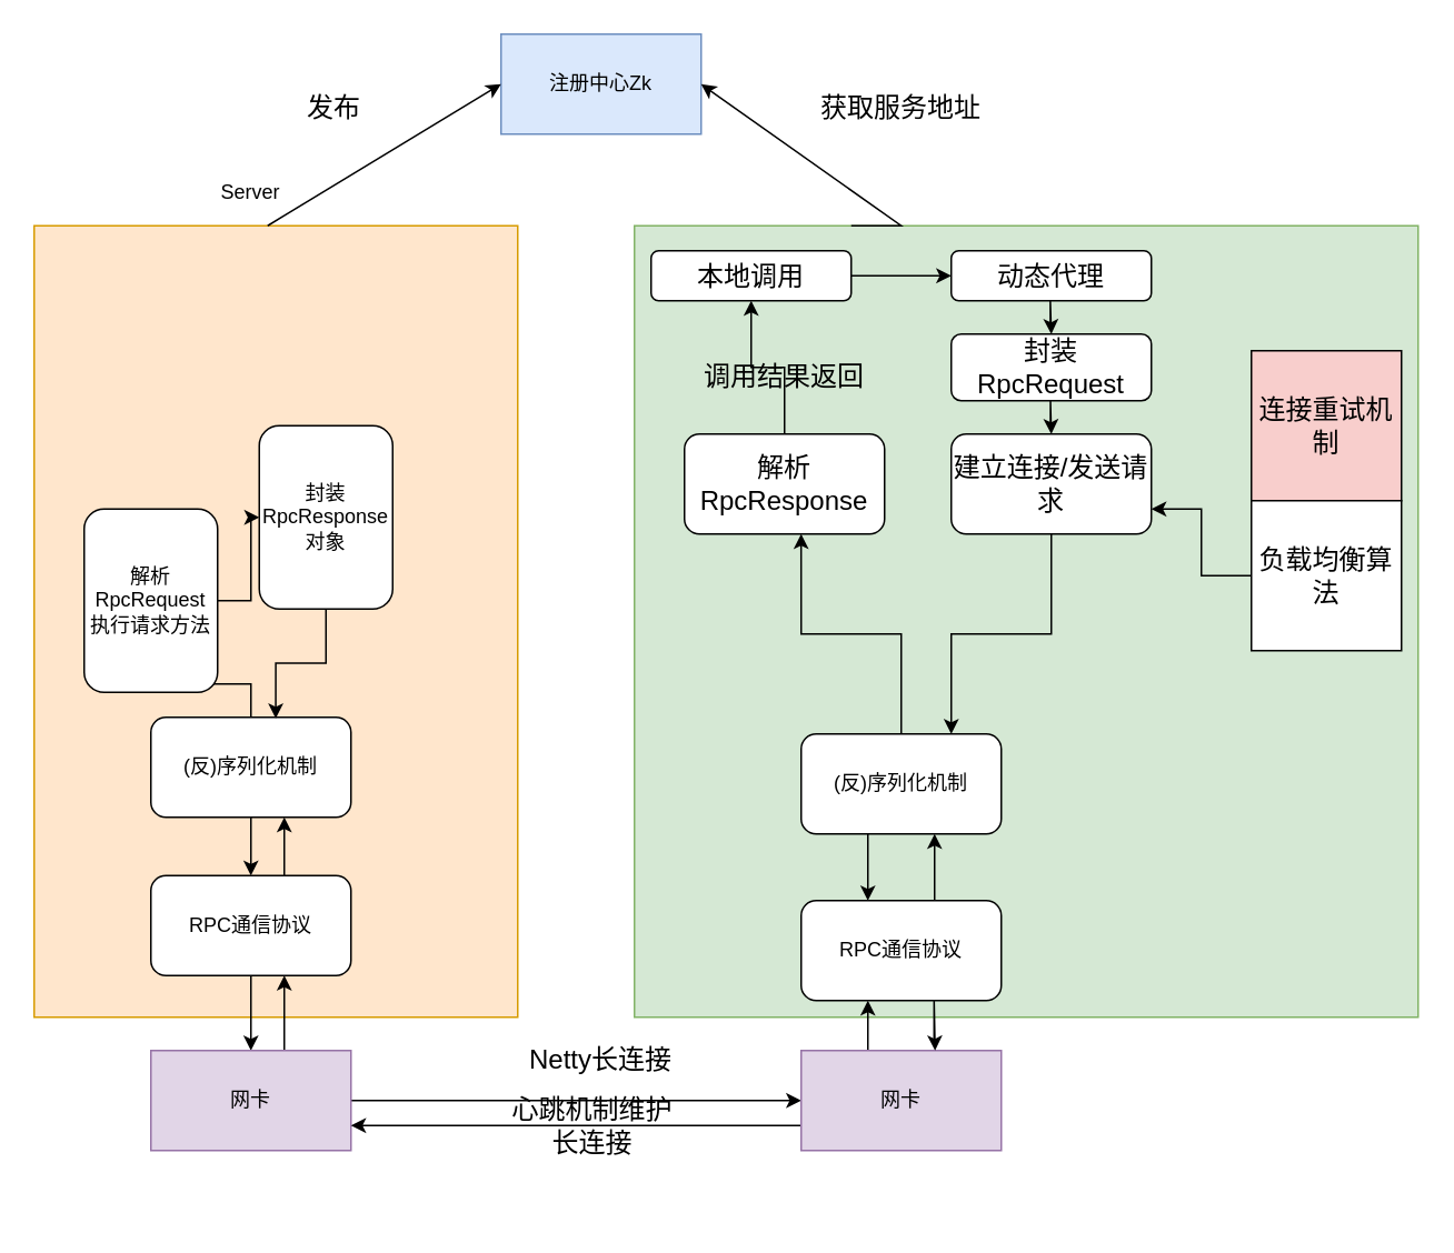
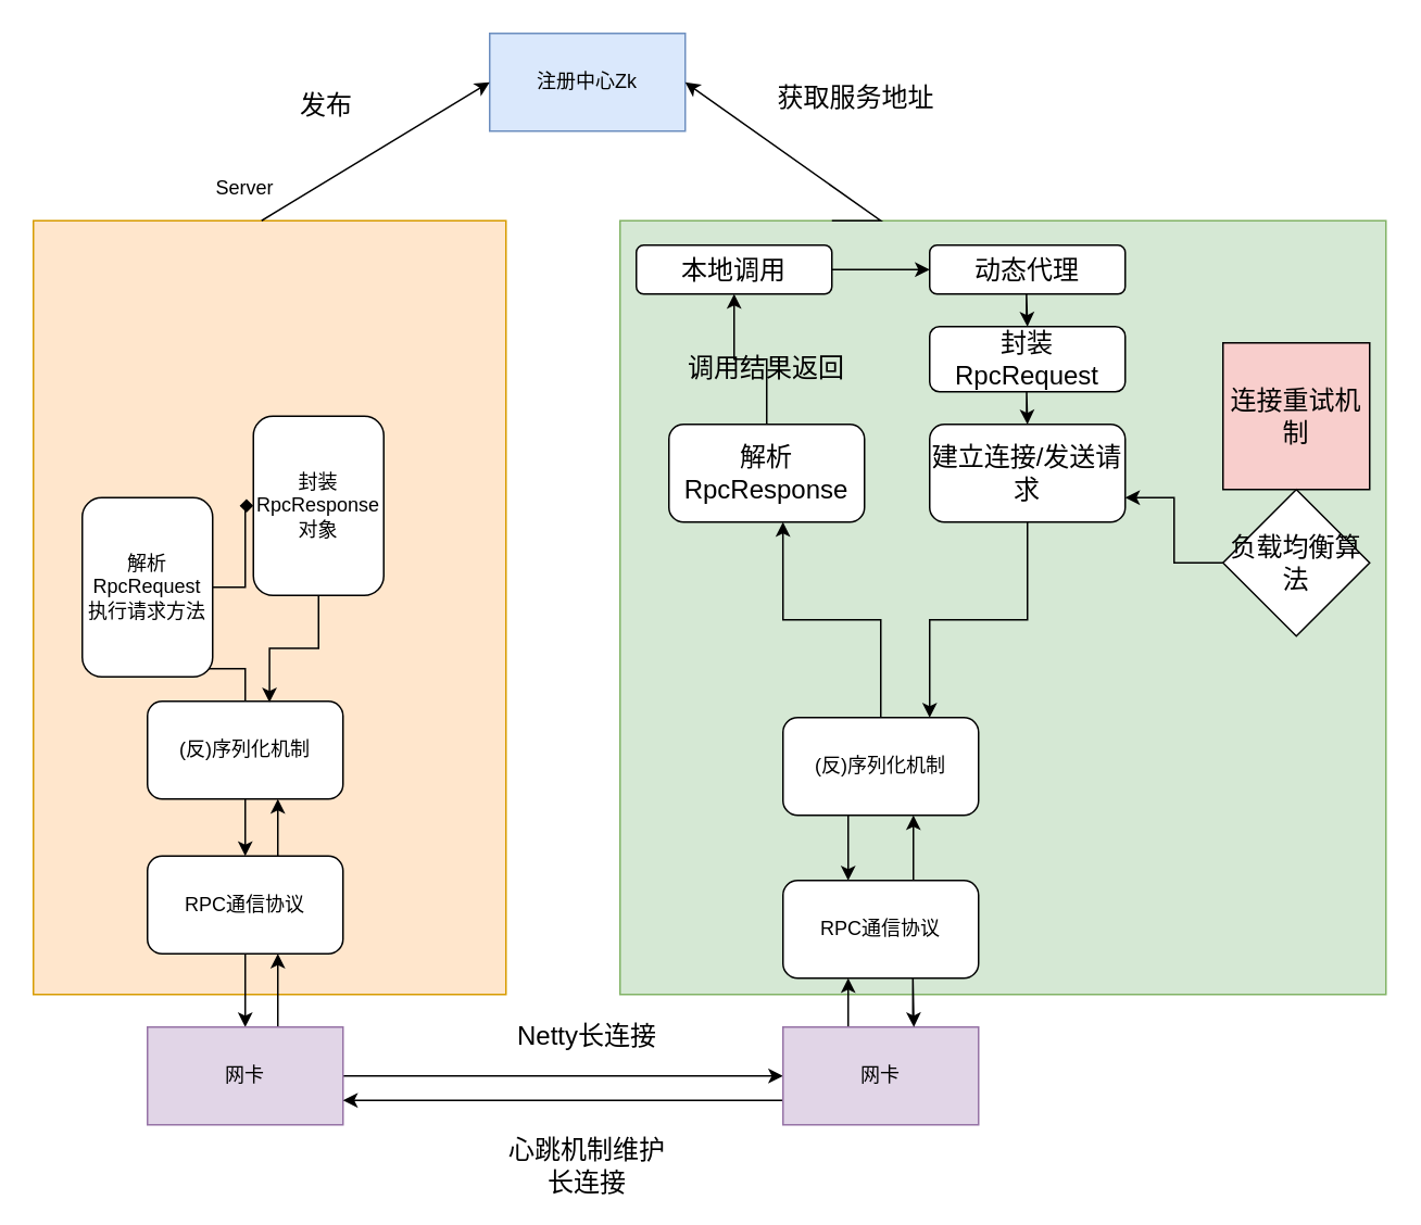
  <mxCell id="0" />
  <mxCell id="1" parent="0" />
  <mxCell id="2" value="注册中心Zk" style="rounded=0;whiteSpace=wrap;html=1;fillColor=#dae8fc;strokeColor=#6c8ebf;" vertex="1" parent="1"><mxGeometry x="300" y="20" width="120" height="60" as="geometry" /></mxCell>
  <mxCell id="3" value="" style="rounded=0;whiteSpace=wrap;html=1;fillColor=#ffe6cc;strokeColor=#d79b00;" vertex="1" parent="1"><mxGeometry x="20" y="135" width="290" height="475" as="geometry" /></mxCell>
  <mxCell id="4" value="Server" style="text;html=1;strokeColor=none;fillColor=none;align=center;verticalAlign=middle;whiteSpace=wrap;rounded=0;" vertex="1" parent="1"><mxGeometry x="120" y="100" width="60" height="30" as="geometry" /></mxCell>
  <mxCell id="5" value="" style="rounded=0;whiteSpace=wrap;html=1;fillColor=#d5e8d4;strokeColor=#82b366;" vertex="1" parent="1"><mxGeometry x="380" y="135" width="470" height="475" as="geometry" /></mxCell>
  <mxCell id="6" value="" style="endArrow=classic;html=1;rounded=0;entryX=0;entryY=0.5;entryDx=0;entryDy=0;" edge="1" parent="1" target="2"><mxGeometry width="50" height="50" relative="1" as="geometry"><mxPoint x="160" y="135" as="sourcePoint" /><mxPoint x="210" y="85" as="targetPoint" /></mxGeometry></mxCell>
  <mxCell id="7" value="" style="endArrow=classic;html=1;rounded=0;entryX=1;entryY=0.5;entryDx=0;entryDy=0;" edge="1" parent="1" target="2"><mxGeometry width="50" height="50" relative="1" as="geometry"><mxPoint x="510" y="135" as="sourcePoint" /><mxPoint x="640" y="50" as="targetPoint" /><Array as="points"><mxPoint x="540" y="135" /></Array></mxGeometry></mxCell>
  <mxCell id="8" value="" style="edgeStyle=orthogonalEdgeStyle;rounded=0;orthogonalLoop=1;jettySize=auto;html=1;" edge="1" parent="1" source="10" target="13"><mxGeometry relative="1" as="geometry"><Array as="points"><mxPoint x="130" y="550" /><mxPoint x="130" y="550" /></Array></mxGeometry></mxCell>
  <mxCell id="9" value="" style="edgeStyle=orthogonalEdgeStyle;rounded=0;orthogonalLoop=1;jettySize=auto;html=1;" edge="1" parent="1" source="10" target="19"><mxGeometry relative="1" as="geometry"><Array as="points"><mxPoint x="170" y="500" /><mxPoint x="170" y="500" /></Array></mxGeometry></mxCell>
  <mxCell id="10" value="RPC通信协议" style="rounded=1;whiteSpace=wrap;html=1;" vertex="1" parent="1"><mxGeometry x="90" y="525" width="120" height="60" as="geometry" /></mxCell>
  <mxCell id="11" value="" style="edgeStyle=orthogonalEdgeStyle;rounded=0;orthogonalLoop=1;jettySize=auto;html=1;" edge="1" parent="1" source="13" target="10"><mxGeometry relative="1" as="geometry"><Array as="points"><mxPoint x="170" y="610" /><mxPoint x="170" y="610" /></Array></mxGeometry></mxCell>
  <mxCell id="12" style="edgeStyle=orthogonalEdgeStyle;rounded=0;orthogonalLoop=1;jettySize=auto;html=1;entryX=0;entryY=0.5;entryDx=0;entryDy=0;fontSize=12;" edge="1" parent="1" source="13" target="16"><mxGeometry relative="1" as="geometry" /></mxCell>
  <mxCell id="13" value="网卡" style="rounded=0;whiteSpace=wrap;html=1;fillColor=#e1d5e7;strokeColor=#9673a6;" vertex="1" parent="1"><mxGeometry x="90" y="630" width="120" height="60" as="geometry" /></mxCell>
  <mxCell id="14" style="edgeStyle=orthogonalEdgeStyle;rounded=0;orthogonalLoop=1;jettySize=auto;html=1;entryX=1;entryY=0.75;entryDx=0;entryDy=0;fontSize=12;" edge="1" parent="1" source="16" target="13"><mxGeometry relative="1" as="geometry"><Array as="points"><mxPoint x="440" y="675" /><mxPoint x="440" y="675" /></Array></mxGeometry></mxCell>
  <mxCell id="15" value="" style="edgeStyle=orthogonalEdgeStyle;rounded=0;orthogonalLoop=1;jettySize=auto;html=1;fontSize=16;" edge="1" parent="1" source="16" target="29"><mxGeometry relative="1" as="geometry"><Array as="points"><mxPoint x="520" y="620" /><mxPoint x="520" y="620" /></Array></mxGeometry></mxCell>
  <mxCell id="16" value="网卡" style="rounded=0;whiteSpace=wrap;html=1;fillColor=#e1d5e7;strokeColor=#9673a6;" vertex="1" parent="1"><mxGeometry x="480" y="630" width="120" height="60" as="geometry" /></mxCell>
  <mxCell id="17" value="" style="edgeStyle=orthogonalEdgeStyle;rounded=0;orthogonalLoop=1;jettySize=auto;html=1;" edge="1" parent="1" source="19" target="10"><mxGeometry relative="1" as="geometry"><Array as="points"><mxPoint x="150" y="500" /><mxPoint x="150" y="500" /></Array></mxGeometry></mxCell>
  <mxCell id="18" style="edgeStyle=orthogonalEdgeStyle;rounded=0;orthogonalLoop=1;jettySize=auto;html=1;entryX=0.5;entryY=1;entryDx=0;entryDy=0;fontSize=9;" edge="1" parent="1" source="19" target="21"><mxGeometry relative="1" as="geometry" /></mxCell>
  <mxCell id="19" value="(反)序列化机制" style="rounded=1;whiteSpace=wrap;html=1;" vertex="1" parent="1"><mxGeometry x="90" y="430" width="120" height="60" as="geometry" /></mxCell>
- <mxCell id="20" style="edgeStyle=orthogonalEdgeStyle;rounded=0;orthogonalLoop=1;jettySize=auto;html=1;entryX=0;entryY=0.5;entryDx=0;entryDy=0;fontSize=12;" edge="1" parent="1" source="21" target="23"><mxGeometry relative="1" as="geometry" /></mxCell>
+ <mxCell id="20" style="edgeStyle=orthogonalEdgeStyle;rounded=0;orthogonalLoop=1;jettySize=auto;html=1;entryX=0;entryY=0.5;entryDx=0;entryDy=0;fontSize=12;endArrow=diamond;" edge="1" parent="1" source="21" target="23"><mxGeometry relative="1" as="geometry" /></mxCell>
  <mxCell id="21" value="&lt;font style=&quot;font-size: 12px;&quot;&gt;解析RpcRequest执行请求方法&lt;/font&gt;" style="rounded=1;whiteSpace=wrap;html=1;" vertex="1" parent="1"><mxGeometry x="50" y="305" width="80" height="110" as="geometry" /></mxCell>
  <mxCell id="22" style="edgeStyle=orthogonalEdgeStyle;rounded=0;orthogonalLoop=1;jettySize=auto;html=1;entryX=0.624;entryY=0.012;entryDx=0;entryDy=0;fontSize=12;entryPerimeter=0;" edge="1" parent="1" source="23" target="19"><mxGeometry relative="1" as="geometry" /></mxCell>
  <mxCell id="23" value="&lt;font style=&quot;font-size: 12px;&quot;&gt;封装RpcResponse对象&lt;/font&gt;" style="rounded=1;whiteSpace=wrap;html=1;" vertex="1" parent="1"><mxGeometry x="155" y="255" width="80" height="110" as="geometry" /></mxCell>
  <mxCell id="24" value="Netty长连接" style="text;html=1;strokeColor=none;fillColor=none;align=center;verticalAlign=middle;whiteSpace=wrap;rounded=0;fontSize=16;" vertex="1" parent="1"><mxGeometry x="310" y="620" width="100" height="30" as="geometry" /></mxCell>
- <mxCell id="25" value="心跳机制维护长连接" style="text;html=1;strokeColor=none;fillColor=none;align=center;verticalAlign=middle;whiteSpace=wrap;rounded=0;fontSize=16;" vertex="1" parent="1"><mxGeometry x="305" y="660" width="100" height="30" as="geometry" /></mxCell>
+ <mxCell id="25" value="心跳机制维护长连接" style="text;html=1;strokeColor=none;fillColor=none;align=center;verticalAlign=middle;whiteSpace=wrap;rounded=0;fontSize=16;" vertex="1" parent="1"><mxGeometry x="310" y="700" width="100" height="30" as="geometry" /></mxCell>
  <mxCell id="26" value="发布" style="text;html=1;strokeColor=none;fillColor=none;align=center;verticalAlign=middle;whiteSpace=wrap;rounded=0;fontSize=16;" vertex="1" parent="1"><mxGeometry x="170" y="49" width="60" height="30" as="geometry" /></mxCell>
- <mxCell id="27" value="获取服务地址" style="text;html=1;strokeColor=none;fillColor=none;align=center;verticalAlign=middle;whiteSpace=wrap;rounded=0;fontSize=16;" vertex="1" parent="1"><mxGeometry x="490" y="49" width="100" height="30" as="geometry" /></mxCell>
+ <mxCell id="27" value="获取服务地址" style="text;html=1;strokeColor=none;fillColor=none;align=center;verticalAlign=middle;whiteSpace=wrap;rounded=0;fontSize=16;" vertex="1" parent="1"><mxGeometry x="475" y="44" width="100" height="30" as="geometry" /></mxCell>
  <mxCell id="28" value="" style="edgeStyle=orthogonalEdgeStyle;rounded=0;orthogonalLoop=1;jettySize=auto;html=1;fontSize=16;" edge="1" parent="1" source="29" target="32"><mxGeometry relative="1" as="geometry"><Array as="points"><mxPoint x="560" y="520" /><mxPoint x="560" y="520" /></Array></mxGeometry></mxCell>
  <mxCell id="29" value="RPC通信协议" style="rounded=1;whiteSpace=wrap;html=1;" vertex="1" parent="1"><mxGeometry x="480" y="540" width="120" height="60" as="geometry" /></mxCell>
  <mxCell id="30" value="" style="edgeStyle=orthogonalEdgeStyle;rounded=0;orthogonalLoop=1;jettySize=auto;html=1;fontSize=16;" edge="1" parent="1" source="32" target="29"><mxGeometry relative="1" as="geometry"><Array as="points"><mxPoint x="520" y="520" /><mxPoint x="520" y="520" /></Array></mxGeometry></mxCell>
  <mxCell id="31" style="edgeStyle=orthogonalEdgeStyle;rounded=0;orthogonalLoop=1;jettySize=auto;html=1;entryX=0.583;entryY=1;entryDx=0;entryDy=0;entryPerimeter=0;fontSize=16;" edge="1" parent="1" source="32" target="44"><mxGeometry relative="1" as="geometry" /></mxCell>
  <mxCell id="32" value="(反)序列化机制" style="rounded=1;whiteSpace=wrap;html=1;" vertex="1" parent="1"><mxGeometry x="480" y="440" width="120" height="60" as="geometry" /></mxCell>
  <mxCell id="33" value="" style="edgeStyle=orthogonalEdgeStyle;rounded=0;orthogonalLoop=1;jettySize=auto;html=1;fontSize=16;" edge="1" parent="1" source="34" target="35"><mxGeometry relative="1" as="geometry" /></mxCell>
  <mxCell id="34" value="本地调用" style="rounded=1;whiteSpace=wrap;html=1;fontSize=16;" vertex="1" parent="1"><mxGeometry x="390" y="150" width="120" height="30" as="geometry" /></mxCell>
  <mxCell id="35" value="动态代理" style="rounded=1;whiteSpace=wrap;html=1;fontSize=16;" vertex="1" parent="1"><mxGeometry x="570" y="150" width="120" height="30" as="geometry" /></mxCell>
  <mxCell id="36" value="" style="edgeStyle=orthogonalEdgeStyle;rounded=0;orthogonalLoop=1;jettySize=auto;html=1;fontSize=16;" edge="1" parent="1" source="37" target="41"><mxGeometry relative="1" as="geometry" /></mxCell>
  <mxCell id="37" value="&lt;span style=&quot;&quot;&gt;连接重试机制&lt;/span&gt;" style="whiteSpace=wrap;html=1;aspect=fixed;fontSize=16;fillColor=#f8cecc;" vertex="1" parent="1"><mxGeometry x="750" y="210" width="90" height="90" as="geometry" /></mxCell>
  <mxCell id="38" style="edgeStyle=orthogonalEdgeStyle;rounded=0;orthogonalLoop=1;jettySize=auto;html=1;entryX=0.75;entryY=0;entryDx=0;entryDy=0;fontSize=16;" edge="1" parent="1" source="39" target="32"><mxGeometry relative="1" as="geometry" /></mxCell>
  <mxCell id="39" value="建立连接/发送请求" style="rounded=1;whiteSpace=wrap;html=1;fontSize=16;" vertex="1" parent="1"><mxGeometry x="570" y="260" width="120" height="60" as="geometry" /></mxCell>
  <mxCell id="40" style="edgeStyle=orthogonalEdgeStyle;rounded=0;orthogonalLoop=1;jettySize=auto;html=1;fontSize=16;entryX=1;entryY=0.75;entryDx=0;entryDy=0;" edge="1" parent="1" source="41" target="39"><mxGeometry relative="1" as="geometry" /></mxCell>
- <mxCell id="41" value="&lt;span style=&quot;&quot;&gt;负载均衡算法&lt;/span&gt;" style="whiteSpace=wrap;html=1;aspect=fixed;fontSize=16;" vertex="1" parent="1"><mxGeometry x="750" y="300" width="90" height="90" as="geometry" /></mxCell>
+ <mxCell id="41" value="&lt;span style=&quot;&quot;&gt;负载均衡算法&lt;/span&gt;" style="rhombus;whiteSpace=wrap;html=1;aspect=fixed;fontSize=16;" vertex="1" parent="1"><mxGeometry x="750" y="300" width="90" height="90" as="geometry" /></mxCell>
  <mxCell id="42" value="" style="edgeStyle=orthogonalEdgeStyle;rounded=0;orthogonalLoop=1;jettySize=auto;html=1;" edge="1" parent="1"><mxGeometry relative="1" as="geometry"><mxPoint x="559.69" y="625" as="sourcePoint" /><mxPoint x="560.3" y="630" as="targetPoint" /><Array as="points"><mxPoint x="559.71" y="600" /><mxPoint x="559.71" y="600" /></Array></mxGeometry></mxCell>
  <mxCell id="43" value="" style="edgeStyle=orthogonalEdgeStyle;rounded=0;orthogonalLoop=1;jettySize=auto;html=1;fontSize=16;" edge="1" parent="1" source="44" target="34"><mxGeometry relative="1" as="geometry" /></mxCell>
  <mxCell id="44" value="解析RpcResponse" style="rounded=1;whiteSpace=wrap;html=1;fontSize=16;" vertex="1" parent="1"><mxGeometry x="410" y="260" width="120" height="60" as="geometry" /></mxCell>
  <mxCell id="45" value="调用结果返回" style="text;html=1;strokeColor=none;fillColor=none;align=center;verticalAlign=middle;whiteSpace=wrap;rounded=0;fontSize=16;" vertex="1" parent="1"><mxGeometry x="420" y="210" width="100" height="30" as="geometry" /></mxCell>
  <mxCell id="46" value="封装RpcRequest" style="rounded=1;whiteSpace=wrap;html=1;fontSize=16;" vertex="1" parent="1"><mxGeometry x="570" y="200" width="120" height="40" as="geometry" /></mxCell>
  <mxCell id="47" value="" style="edgeStyle=orthogonalEdgeStyle;rounded=0;orthogonalLoop=1;jettySize=auto;html=1;" edge="1" parent="1"><mxGeometry relative="1" as="geometry"><mxPoint x="629.41" y="196" as="sourcePoint" /><mxPoint x="630" y="200" as="targetPoint" /><Array as="points"><mxPoint x="629.41" y="180" /><mxPoint x="629.41" y="180" /></Array></mxGeometry></mxCell>
  <mxCell id="48" value="" style="edgeStyle=orthogonalEdgeStyle;rounded=0;orthogonalLoop=1;jettySize=auto;html=1;entryX=0.5;entryY=0;entryDx=0;entryDy=0;" edge="1" parent="1" target="39"><mxGeometry relative="1" as="geometry"><mxPoint x="629.47" y="256" as="sourcePoint" /><mxPoint x="630" y="256" as="targetPoint" /><Array as="points"><mxPoint x="630" y="240" /><mxPoint x="630" y="240" /></Array></mxGeometry></mxCell>
